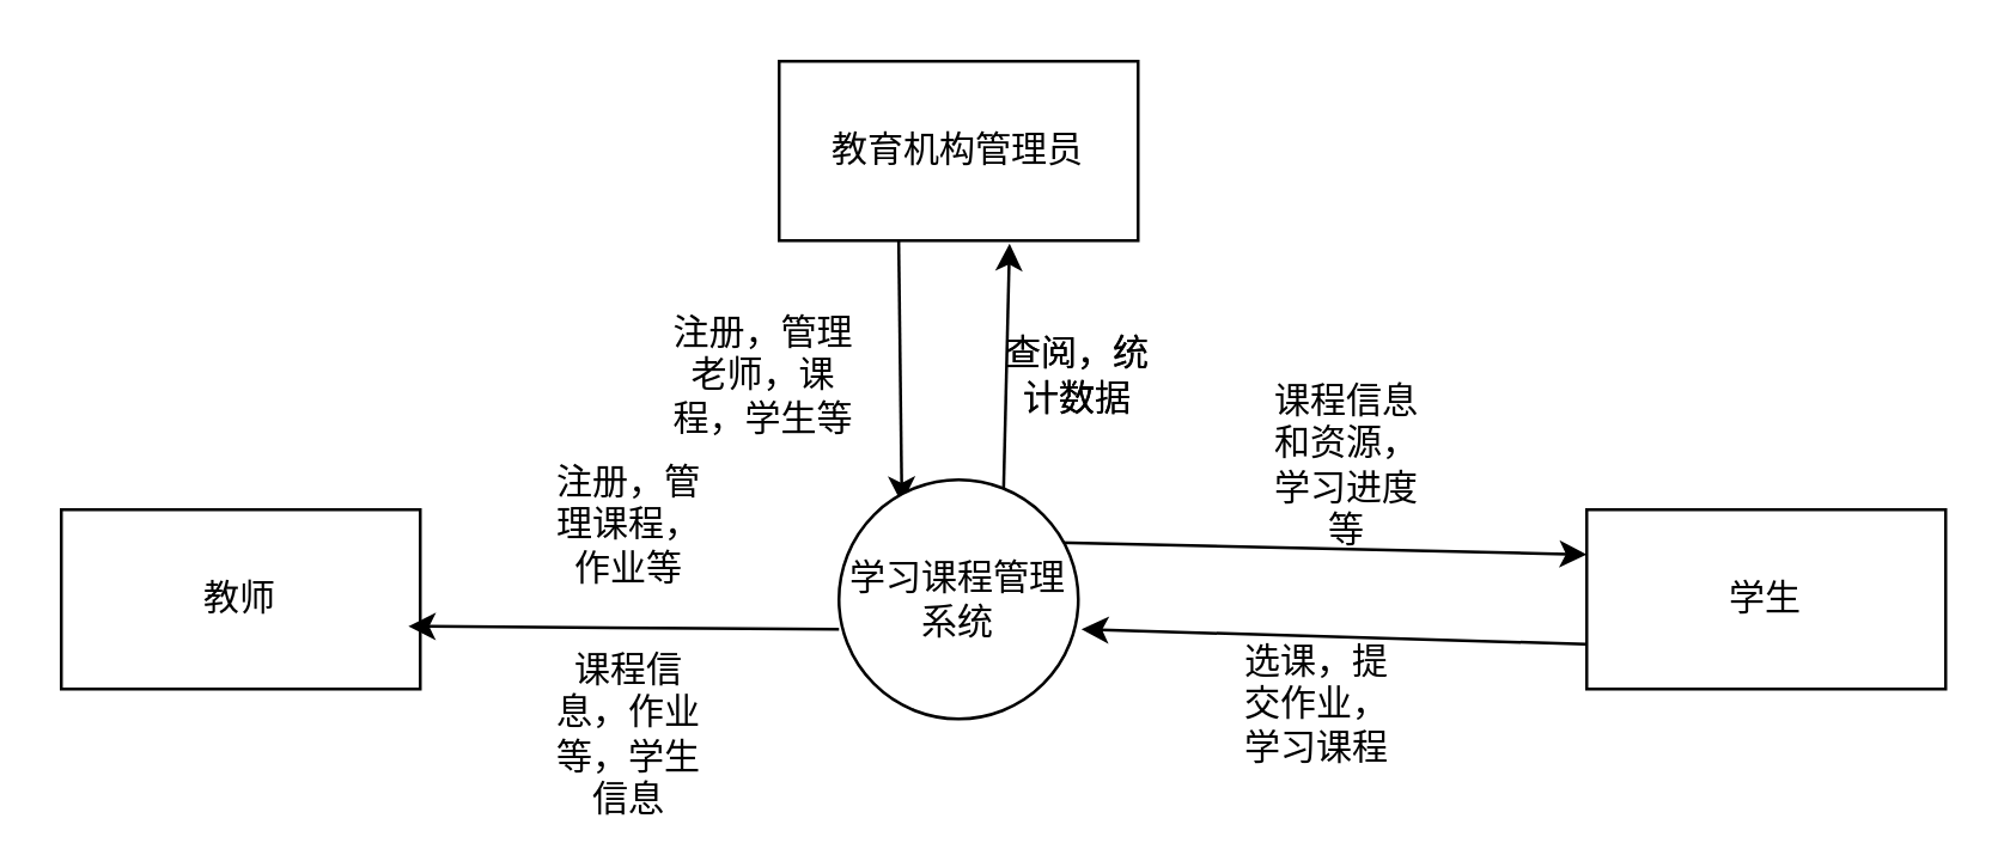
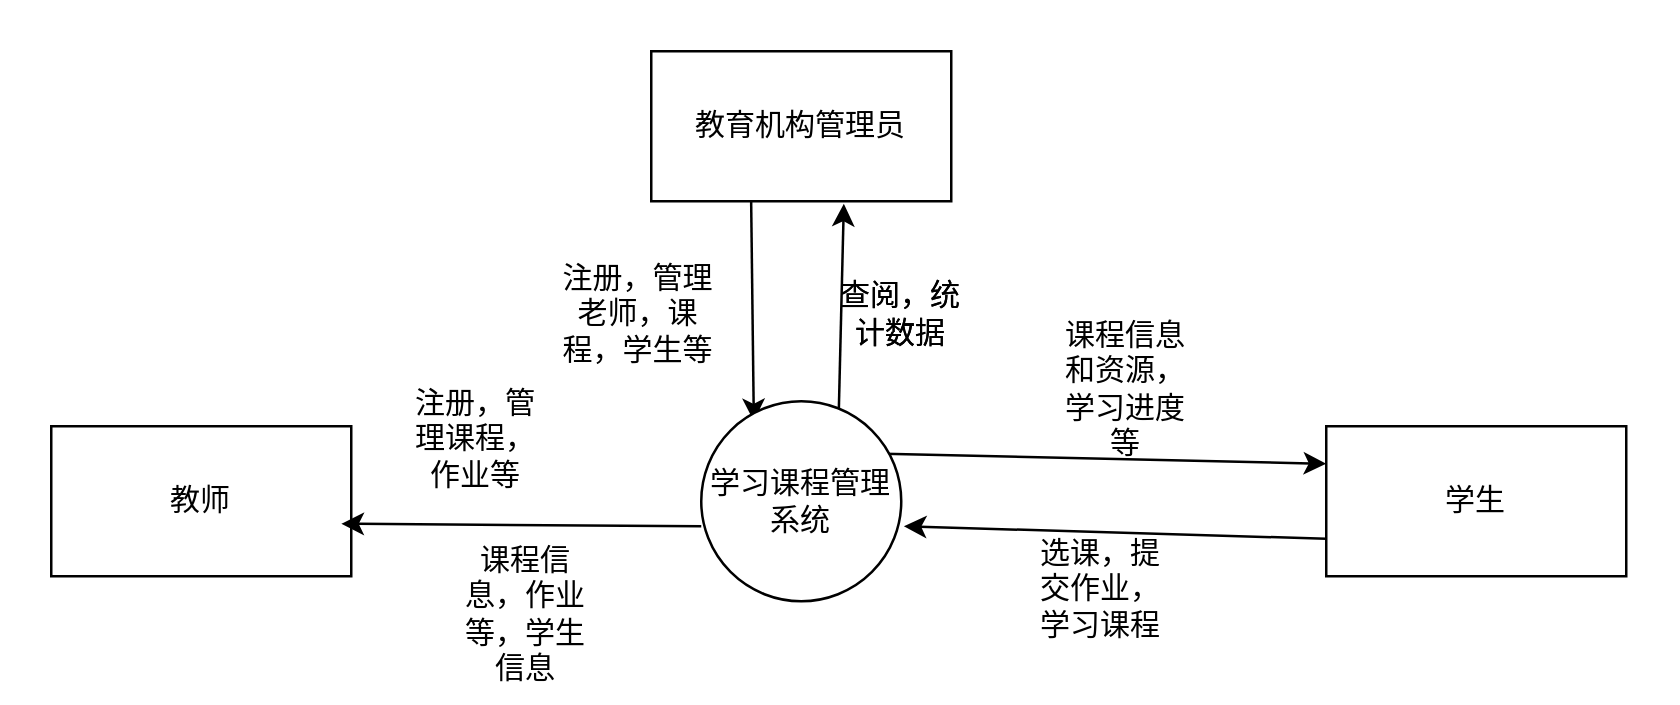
  <mxCell id="0" />
  <mxCell id="1" parent="0" />
  <mxCell id="2" value="学生" style="rounded=0;whiteSpace=wrap;html=1;" parent="1" vertex="1"><mxGeometry x="530" y="170" width="120" height="60" as="geometry" /></mxCell>
  <mxCell id="3" value="教师" style="rounded=0;whiteSpace=wrap;html=1;" parent="1" vertex="1"><mxGeometry x="20" y="170" width="120" height="60" as="geometry" /></mxCell>
  <mxCell id="4" style="edgeStyle=none;html=1;entryX=0.263;entryY=0.1;entryDx=0;entryDy=0;exitX=0.333;exitY=1;exitDx=0;exitDy=0;exitPerimeter=0;entryPerimeter=0;" parent="1" source="5" target="8" edge="1"><mxGeometry relative="1" as="geometry" /></mxCell>
  <mxCell id="5" value="教育机构管理员" style="rounded=0;whiteSpace=wrap;html=1;" parent="1" vertex="1"><mxGeometry x="260" y="20" width="120" height="60" as="geometry" /></mxCell>
  <mxCell id="6" style="edgeStyle=none;html=1;exitX=0.688;exitY=0.038;exitDx=0;exitDy=0;entryX=0.642;entryY=1.017;entryDx=0;entryDy=0;exitPerimeter=0;entryPerimeter=0;" parent="1" source="8" target="5" edge="1"><mxGeometry relative="1" as="geometry" /></mxCell>
  <mxCell id="7" style="edgeStyle=none;html=1;exitX=0.913;exitY=0.263;exitDx=0;exitDy=0;entryX=0;entryY=0.25;entryDx=0;entryDy=0;exitPerimeter=0;" parent="1" source="8" target="2" edge="1"><mxGeometry relative="1" as="geometry" /></mxCell>
  <mxCell id="8" value="学习课程管理系统" style="ellipse;whiteSpace=wrap;html=1;aspect=fixed;" parent="1" vertex="1"><mxGeometry x="280" y="160" width="80" height="80" as="geometry" /></mxCell>
  <mxCell id="9" value="注册，管理老师，课程，学生等" style="text;html=1;align=center;verticalAlign=middle;whiteSpace=wrap;rounded=0;" parent="1" vertex="1"><mxGeometry x="220" y="110" width="70" height="30" as="geometry" /></mxCell>
  <mxCell id="10" value="查阅，统计数据" style="text;html=1;align=center;verticalAlign=middle;whiteSpace=wrap;rounded=0;" parent="1" vertex="1"><mxGeometry x="330" y="110" width="60" height="30" as="geometry" /></mxCell>
- <mxCell id="11" value="注册，管理课程，作业等" style="text;html=1;align=center;verticalAlign=middle;whiteSpace=wrap;rounded=0;" parent="1" vertex="1"><mxGeometry x="180" y="160" width="60" height="30" as="geometry" /></mxCell>
+ <mxCell id="11" value="注册，管理课程，作业等" style="text;html=1;align=center;verticalAlign=middle;whiteSpace=wrap;rounded=0;" parent="1" vertex="1"><mxGeometry x="160" y="160" width="60" height="30" as="geometry" /></mxCell>
  <mxCell id="12" style="edgeStyle=none;html=1;entryX=0.967;entryY=0.65;entryDx=0;entryDy=0;entryPerimeter=0;" parent="1" target="3" edge="1"><mxGeometry relative="1" as="geometry"><mxPoint x="280" y="210" as="sourcePoint" /></mxGeometry></mxCell>
  <mxCell id="13" value="课程信息，作业等，学生信息" style="text;html=1;align=center;verticalAlign=middle;whiteSpace=wrap;rounded=0;" parent="1" vertex="1"><mxGeometry x="180" y="230" width="60" height="30" as="geometry" /></mxCell>
  <mxCell id="14" style="edgeStyle=none;html=1;exitX=0;exitY=0.75;exitDx=0;exitDy=0;entryX=1.013;entryY=0.625;entryDx=0;entryDy=0;entryPerimeter=0;" parent="1" source="2" target="8" edge="1"><mxGeometry relative="1" as="geometry" /></mxCell>
  <mxCell id="15" value="查阅，统计数据" style="text;html=1;align=center;verticalAlign=middle;whiteSpace=wrap;rounded=0;" parent="1" vertex="1"><mxGeometry x="330" y="110" width="60" height="30" as="geometry" /></mxCell>
  <mxCell id="16" value="选课，提交作业，学习课程" style="text;html=1;align=center;verticalAlign=middle;whiteSpace=wrap;rounded=0;" parent="1" vertex="1"><mxGeometry x="410" y="220" width="60" height="30" as="geometry" /></mxCell>
  <mxCell id="17" value="课程信息和资源，学习进度等" style="text;html=1;align=center;verticalAlign=middle;whiteSpace=wrap;rounded=0;" parent="1" vertex="1"><mxGeometry x="420" y="140" width="60" height="30" as="geometry" /></mxCell>
